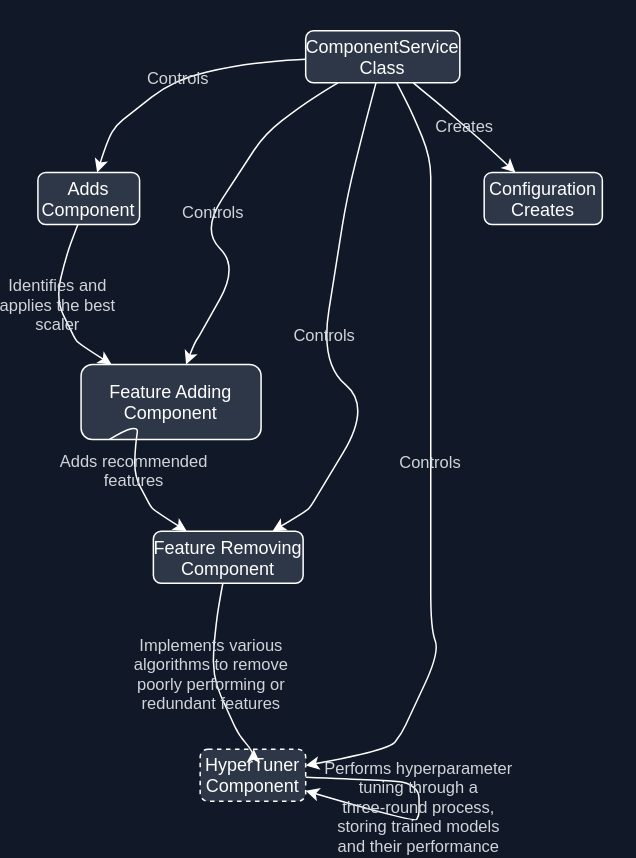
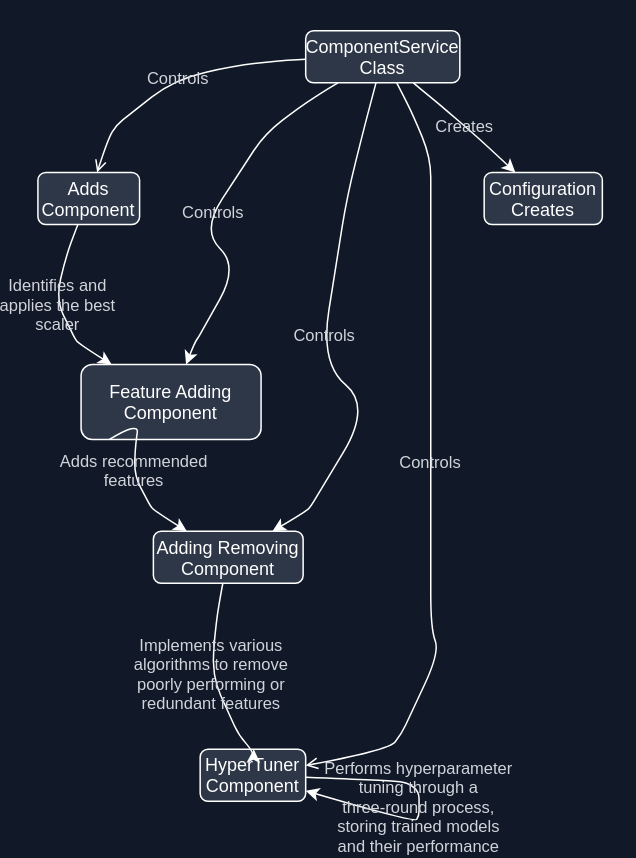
  <mxCell id="0" />
  <mxCell id="1" style="background=red;" parent="0" />
  <mxCell id="2" value="Adds&#10;Component" style="rounded=1;strokeColor=#FFFFFF;fillColor=#2D3748;fontColor=#FFFFFF;" parent="1" vertex="1"><mxGeometry x="20.778" y="114.467" width="67.776" height="34.667" as="geometry" /></mxCell>
  <mxCell id="3" value="Feature Adding&#10;Component" style="rounded=1;strokeColor=#FFFFFF;fillColor=#2D3748;fontColor=#FFFFFF;" parent="1" vertex="1"><mxGeometry x="49.55" y="242.467" width="120" height="50" as="geometry" /></mxCell>
- <mxCell id="4" value="Feature Removing&#10;Component" style="rounded=1;strokeColor=#FFFFFF;fillColor=#2D3748;fontColor=#FFFFFF;" parent="1" vertex="1"><mxGeometry x="97.75" y="353.667" width="99.84" height="34.667" as="geometry" /></mxCell>
- <mxCell id="5" value="HyperTuner&#10;Component" style="rounded=1;strokeColor=#FFFFFF;fillColor=#2D3748;fontColor=#FFFFFF;dashed=1;" parent="1" vertex="1"><mxGeometry x="128.948" y="498.997" width="70.344" height="34.667" as="geometry" /></mxCell>
+ <mxCell id="4" value="Adding Removing&#10;Component" style="rounded=1;strokeColor=#FFFFFF;fillColor=#2D3748;fontColor=#FFFFFF;" parent="1" vertex="1"><mxGeometry x="97.75" y="353.667" width="99.84" height="34.667" as="geometry" /></mxCell>
+ <mxCell id="5" value="HyperTuner&#10;Component" style="rounded=1;strokeColor=#FFFFFF;fillColor=#2D3748;fontColor=#FFFFFF;" parent="1" vertex="1"><mxGeometry x="128.948" y="498.997" width="70.344" height="34.667" as="geometry" /></mxCell>
  <mxCell id="6" value="Configuration&#10;Creates" style="rounded=1;strokeColor=#FFFFFF;fillColor=#2D3748;fontColor=#FFFFFF;" parent="1" vertex="1"><mxGeometry x="318.277" y="114.467" width="78.786" height="34.667" as="geometry" /></mxCell>
  <mxCell id="7" value="ComponentService&#10;Class" style="rounded=1;strokeColor=#FFFFFF;fillColor=#2D3748;fontColor=#FFFFFF;" parent="1" vertex="1"><mxGeometry x="199.292" y="20.067" width="102.756" height="34.667" as="geometry" /></mxCell>
  <mxCell id="8" value="Creates" style="strokeColor=#FFFFFF;fontColor=#D1D5DB;curved=1;labelBackgroundColor=none;text-align=left;" parent="1" source="7" target="6" edge="1"><mxGeometry relative="1" as="geometry"><mxPoint x="336.12" y="111.12" as="sourcePoint" /><mxPoint x="328.43" y="104.18" as="targetPoint" /><Array as="points"><mxPoint x="275.18" y="58.22" /><mxPoint x="282.17" y="63.96" /><mxPoint x="289.76" y="70.28" /><mxPoint x="296.67" y="76.2" /><mxPoint x="307.14" y="85.18" /><mxPoint x="318.43" y="95.2" /></Array></mxGeometry></mxCell>
- <mxCell id="9" value="Controls" style="strokeColor=#FFFFFF;fontColor=#D1D5DB;curved=1;labelBackgroundColor=none;text-align=left;" parent="1" source="7" target="2" edge="1"><mxGeometry relative="1" as="geometry"><mxPoint x="59.63" y="111.12" as="sourcePoint" /><mxPoint x="63.296" y="101.6" as="targetPoint" /><Array as="points"><mxPoint x="188.75" y="39.41" /><mxPoint x="154.01" y="42.9" /><mxPoint x="111.705" y="52.35" /><mxPoint x="81.438" y="76.2" /><mxPoint x="73.252" y="82.65" /><mxPoint x="67.399" y="92.24" /></Array></mxGeometry></mxCell>
+ <mxCell id="9" value="Controls" style="strokeColor=#FFFFFF;fontColor=#D1D5DB;curved=1;labelBackgroundColor=none;text-align=left;endArrow=open;" parent="1" source="7" target="2" edge="1"><mxGeometry relative="1" as="geometry"><mxPoint x="59.63" y="111.12" as="sourcePoint" /><mxPoint x="63.296" y="101.6" as="targetPoint" /><Array as="points"><mxPoint x="188.75" y="39.41" /><mxPoint x="154.01" y="42.9" /><mxPoint x="111.705" y="52.35" /><mxPoint x="81.438" y="76.2" /><mxPoint x="73.252" y="82.65" /><mxPoint x="67.399" y="92.24" /></Array></mxGeometry></mxCell>
  <mxCell id="10" value="Controls" style="strokeColor=#FFFFFF;fontColor=#D1D5DB;curved=1;labelBackgroundColor=none;text-align=left;" parent="1" source="7" target="3" edge="1"><mxGeometry relative="1" as="geometry"><mxPoint x="115.99" y="238.85" as="sourcePoint" /><mxPoint x="122.74" y="231.16" as="targetPoint" /><Array as="points"><mxPoint x="214.82" y="58.21" /><mxPoint x="195.1" y="70.86" /><mxPoint x="171.79" y="89.01" /><mxPoint x="157.44" y="111" /><mxPoint x="129.88" y="153.23" /><mxPoint x="154.33" y="177.02" /><mxPoint x="129.67" y="221" /><mxPoint x="127.7" y="224.5" /><mxPoint x="125.33" y="227.91" /></Array></mxGeometry></mxCell>
  <mxCell id="11" value="Controls" style="strokeColor=#FFFFFF;fontColor=#D1D5DB;curved=1;labelBackgroundColor=none;text-align=left;" parent="1" source="7" target="4" edge="1"><mxGeometry relative="1" as="geometry"><mxPoint x="188.45" y="350.33" as="sourcePoint" /><mxPoint x="196.31" y="343.72" as="targetPoint" /><Array as="points"><mxPoint x="245.21" y="58.39" /><mxPoint x="238.4" y="84.14" /><mxPoint x="226.85" y="130.38" /><mxPoint x="220.44" y="170.6" /><mxPoint x="209.09" y="241.82" /><mxPoint x="242.88" y="270.42" /><mxPoint x="205.67" y="332.2" /><mxPoint x="203.12" y="336.42" /><mxPoint x="199.91" y="340.25" /></Array></mxGeometry></mxCell>
- <mxCell id="12" value="Controls" style="strokeColor=#FFFFFF;fontColor=#D1D5DB;curved=1;labelBackgroundColor=none;text-align=left;" parent="1" source="7" target="5" edge="1"><mxGeometry relative="1" as="geometry"><mxPoint x="238.5" y="516.257" as="sourcePoint" /><mxPoint x="245.83" y="508.924" as="targetPoint" /><Array as="points"><mxPoint x="261.86" y="58.27" /><mxPoint x="271.09" y="76.53" /><mxPoint x="282.67" y="104.66" /><mxPoint x="282.67" y="130.8" /><mxPoint x="282.67" y="130.8" /><mxPoint x="282.67" y="130.8" /><mxPoint x="282.67" y="372" /><mxPoint x="282.67" y="419.08" /><mxPoint x="288.58" y="434.34" /><mxPoint x="268.67" y="477" /><mxPoint x="263.2" y="488.697" /><mxPoint x="254.59" y="499.679" /></Array></mxGeometry></mxCell>
+ <mxCell id="12" value="Controls" style="strokeColor=#FFFFFF;fontColor=#D1D5DB;curved=1;labelBackgroundColor=none;text-align=left;endArrow=open;" parent="1" source="7" target="5" edge="1"><mxGeometry relative="1" as="geometry"><mxPoint x="238.5" y="516.257" as="sourcePoint" /><mxPoint x="245.83" y="508.924" as="targetPoint" /><Array as="points"><mxPoint x="261.86" y="58.27" /><mxPoint x="271.09" y="76.53" /><mxPoint x="282.67" y="104.66" /><mxPoint x="282.67" y="130.8" /><mxPoint x="282.67" y="130.8" /><mxPoint x="282.67" y="130.8" /><mxPoint x="282.67" y="372" /><mxPoint x="282.67" y="419.08" /><mxPoint x="288.58" y="434.34" /><mxPoint x="268.67" y="477" /><mxPoint x="263.2" y="488.697" /><mxPoint x="254.59" y="499.679" /></Array></mxGeometry></mxCell>
  <mxCell id="13" value="Identifies and&#10;applies the best&#10;scaler" style="strokeColor=#FFFFFF;fontColor=#D1D5DB;curved=1;labelBackgroundColor=none;text-align=left;" parent="1" source="2" target="3" edge="1"><mxGeometry relative="1" as="geometry"><mxPoint x="58.189" y="239.08" as="sourcePoint" /><mxPoint x="50.777" y="231.87" as="targetPoint" /><Array as="points"><mxPoint x="46.087" y="152.42" /><mxPoint x="39.314" y="171.02" /><mxPoint x="32.63" y="199.26" /><mxPoint x="43.355" y="221" /><mxPoint x="45.288" y="224.92" /><mxPoint x="47.844" y="228.54" /></Array></mxGeometry></mxCell>
  <mxCell id="14" value="Adds recommended&#10;features" style="strokeColor=#FFFFFF;fontColor=#D1D5DB;curved=1;labelBackgroundColor=none;text-align=left;" parent="1" source="3" target="4" edge="1"><mxGeometry relative="1" as="geometry"><mxPoint x="108.959" y="350.18" as="sourcePoint" /><mxPoint x="101.438" y="343.33" as="targetPoint" /><Array as="points"><mxPoint x="88.188" y="280.47" /><mxPoint x="85.821" y="295.51" /><mxPoint x="84.913" y="316.31" /><mxPoint x="93.31" y="332.2" /><mxPoint x="95.452" y="336.25" /><mxPoint x="98.246" y="339.96" /></Array></mxGeometry></mxCell>
  <mxCell id="15" value="Implements various&#10;algorithms to remove&#10;poorly performing or&#10;redundant features" style="strokeColor=#FFFFFF;fontColor=#D1D5DB;curved=1;labelBackgroundColor=none;text-align=left;" parent="1" source="4" target="5" edge="1"><mxGeometry relative="1" as="geometry"><mxPoint x="183.08" y="516.378" as="sourcePoint" /><mxPoint x="175.06" y="509.86" as="targetPoint" /><Array as="points"><mxPoint x="143.32" y="391.99" /><mxPoint x="139.56" y="413.9" /><mxPoint x="136.49" y="449.6" /><mxPoint x="148.91" y="477" /><mxPoint x="154.67" y="489.689" /><mxPoint x="164.62" y="500.803" /></Array></mxGeometry></mxCell>
  <mxCell id="16" value="Performs hyperparameter&#10;tuning through a&#10;three-round process,&#10;storing trained models&#10;and their performance" style="strokeColor=#FFFFFF;fontColor=#D1D5DB;curved=1;labelBackgroundColor=none;text-align=left;" parent="1" source="5" target="5" edge="1"><mxGeometry relative="1" as="geometry"><mxPoint x="257.14" y="553.946" as="sourcePoint" /><mxPoint x="266.87" y="550.842" as="targetPoint" /><Array as="points"><mxPoint x="257.14" y="520.054" /><mxPoint x="267.33" y="521.379" /><mxPoint x="274.87" y="527.027" /><mxPoint x="274.87" y="537" /><mxPoint x="274.87" y="543.389" /><mxPoint x="271.78" y="548.003" /></Array></mxGeometry></mxCell>
